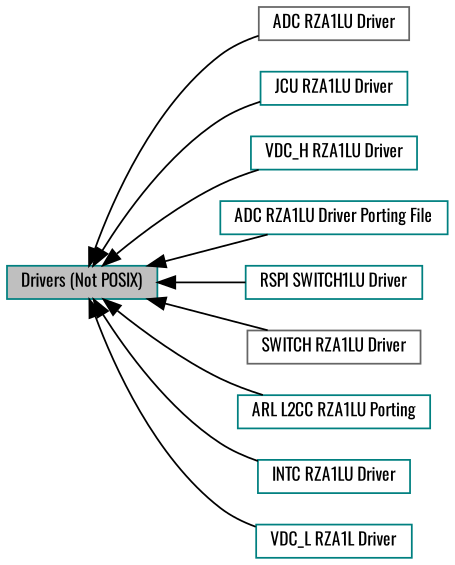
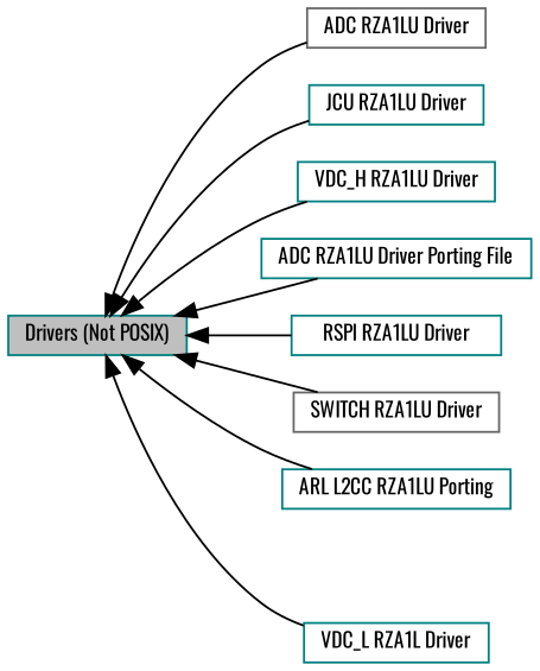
  digraph {
    fontname=Oswald
    rankdir=LR
    node [color=teal fillcolor=white fontname=Oswald fontsize=10 shape=box style=filled]
    edge [dir=back fontname=Oswald fontsize=10 labelfontname=Helvetica labelfontsize=10 shape=plaintext style=solid]
    n1 [fillcolor=grey75 fontcolor=black height=0.2 label="Drivers (Not POSIX)" width=0.4]
    n2 [color=gray40 height=0.2 label="ADC RZA1LU Driver" width=0.4]
    n3 [height=0.2 label="JCU RZA1LU Driver" width=0.4]
    n4 [height=0.2 label="VDC_H RZA1LU Driver" width=0.4]
    n5 [height=0.2 label="ADC RZA1LU Driver Porting File" width=0.4]
-   n6 [height=0.2 label="RSPI SWITCH1LU Driver" width=0.4]
+   n6 [height=0.2 label="RSPI RZA1LU Driver" width=0.4]
    n7 [color=gray40 height=0.2 label="SWITCH RZA1LU Driver" width=0.4]
    n8 [height=0.2 label="ARL L2CC RZA1LU Porting" width=0.4]
-   n9 [height=0.2 label="INTC RZA1LU Driver" width=0.4]
    n10 [height=0.2 label="VDC_L RZA1L Driver" width=0.4]
    n1 -> n2
    n1 -> n3
    n1 -> n4
    n1 -> n5
    n1 -> n6
    n1 -> n7
    n1 -> n8
-   n1 -> n9
    n1 -> n10
  }
